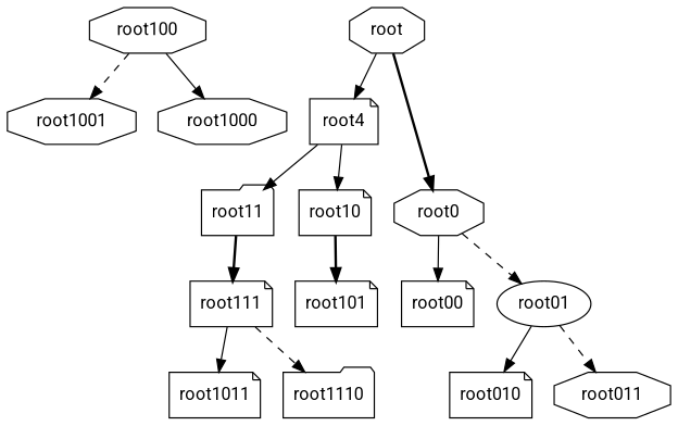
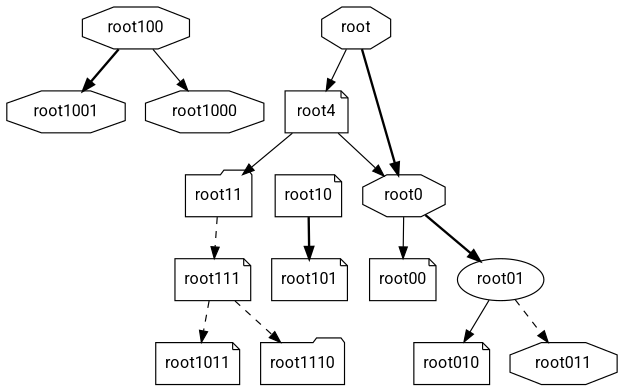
  digraph {
    fontname=Roboto
    node [fontname=Roboto shape=note]
    edge [fontname=Roboto style=solid]
    root100 [shape=octagon]
    root1001 [shape=octagon]
    root1000 [shape=octagon]
    n4 [label=root4]
    root11 [shape=folder]
    root10
    root111
    root101
    n9 [label=root1011]
    root1110 [shape=folder]
    root [shape=octagon]
    root0 [shape=octagon]
    root00
    root01 [shape=ellipse]
    root010
    root011 [shape=octagon]
-   root100 -> root1001 [style=dashed]
+   root100 -> root1001 [style=bold]
    root100 -> root1000
    n4 -> root11
-   n4 -> root10
-   root11 -> root111 [style=bold]
+   n4 -> root0
+   root11 -> root111 [style=dashed]
    root10 -> root101 [style=bold]
-   root111 -> n9
+   root111 -> n9 [style=dashed]
    root111 -> root1110 [style=dashed]
    root -> n4
    root -> root0 [style=bold]
    root0 -> root00
-   root0 -> root01 [style=dashed]
+   root0 -> root01 [style=bold]
    root01 -> root010
    root01 -> root011 [style=dashed]
  }
